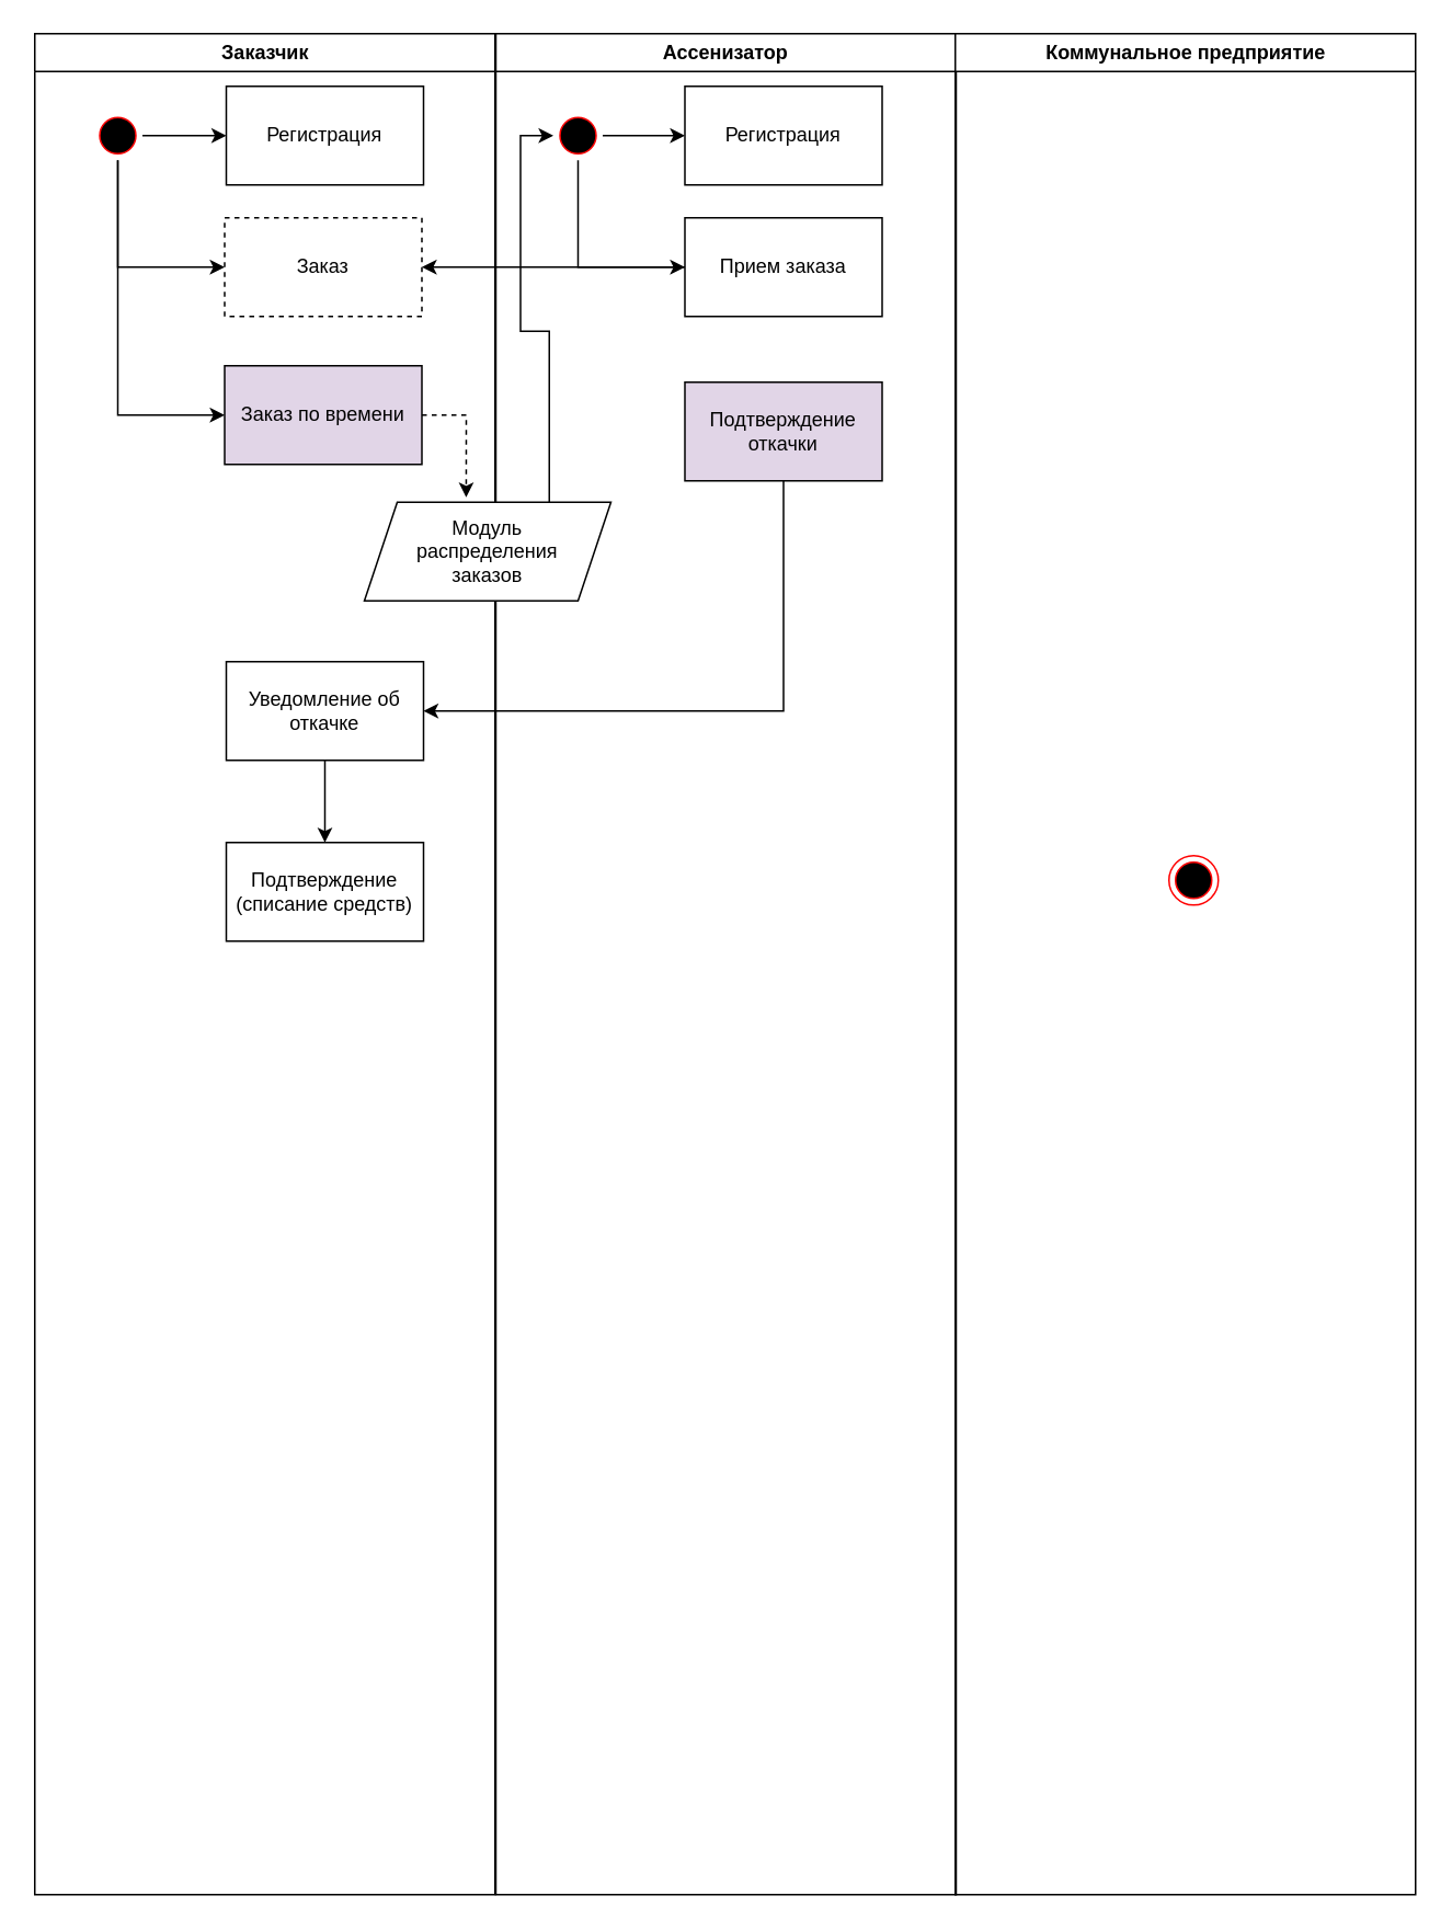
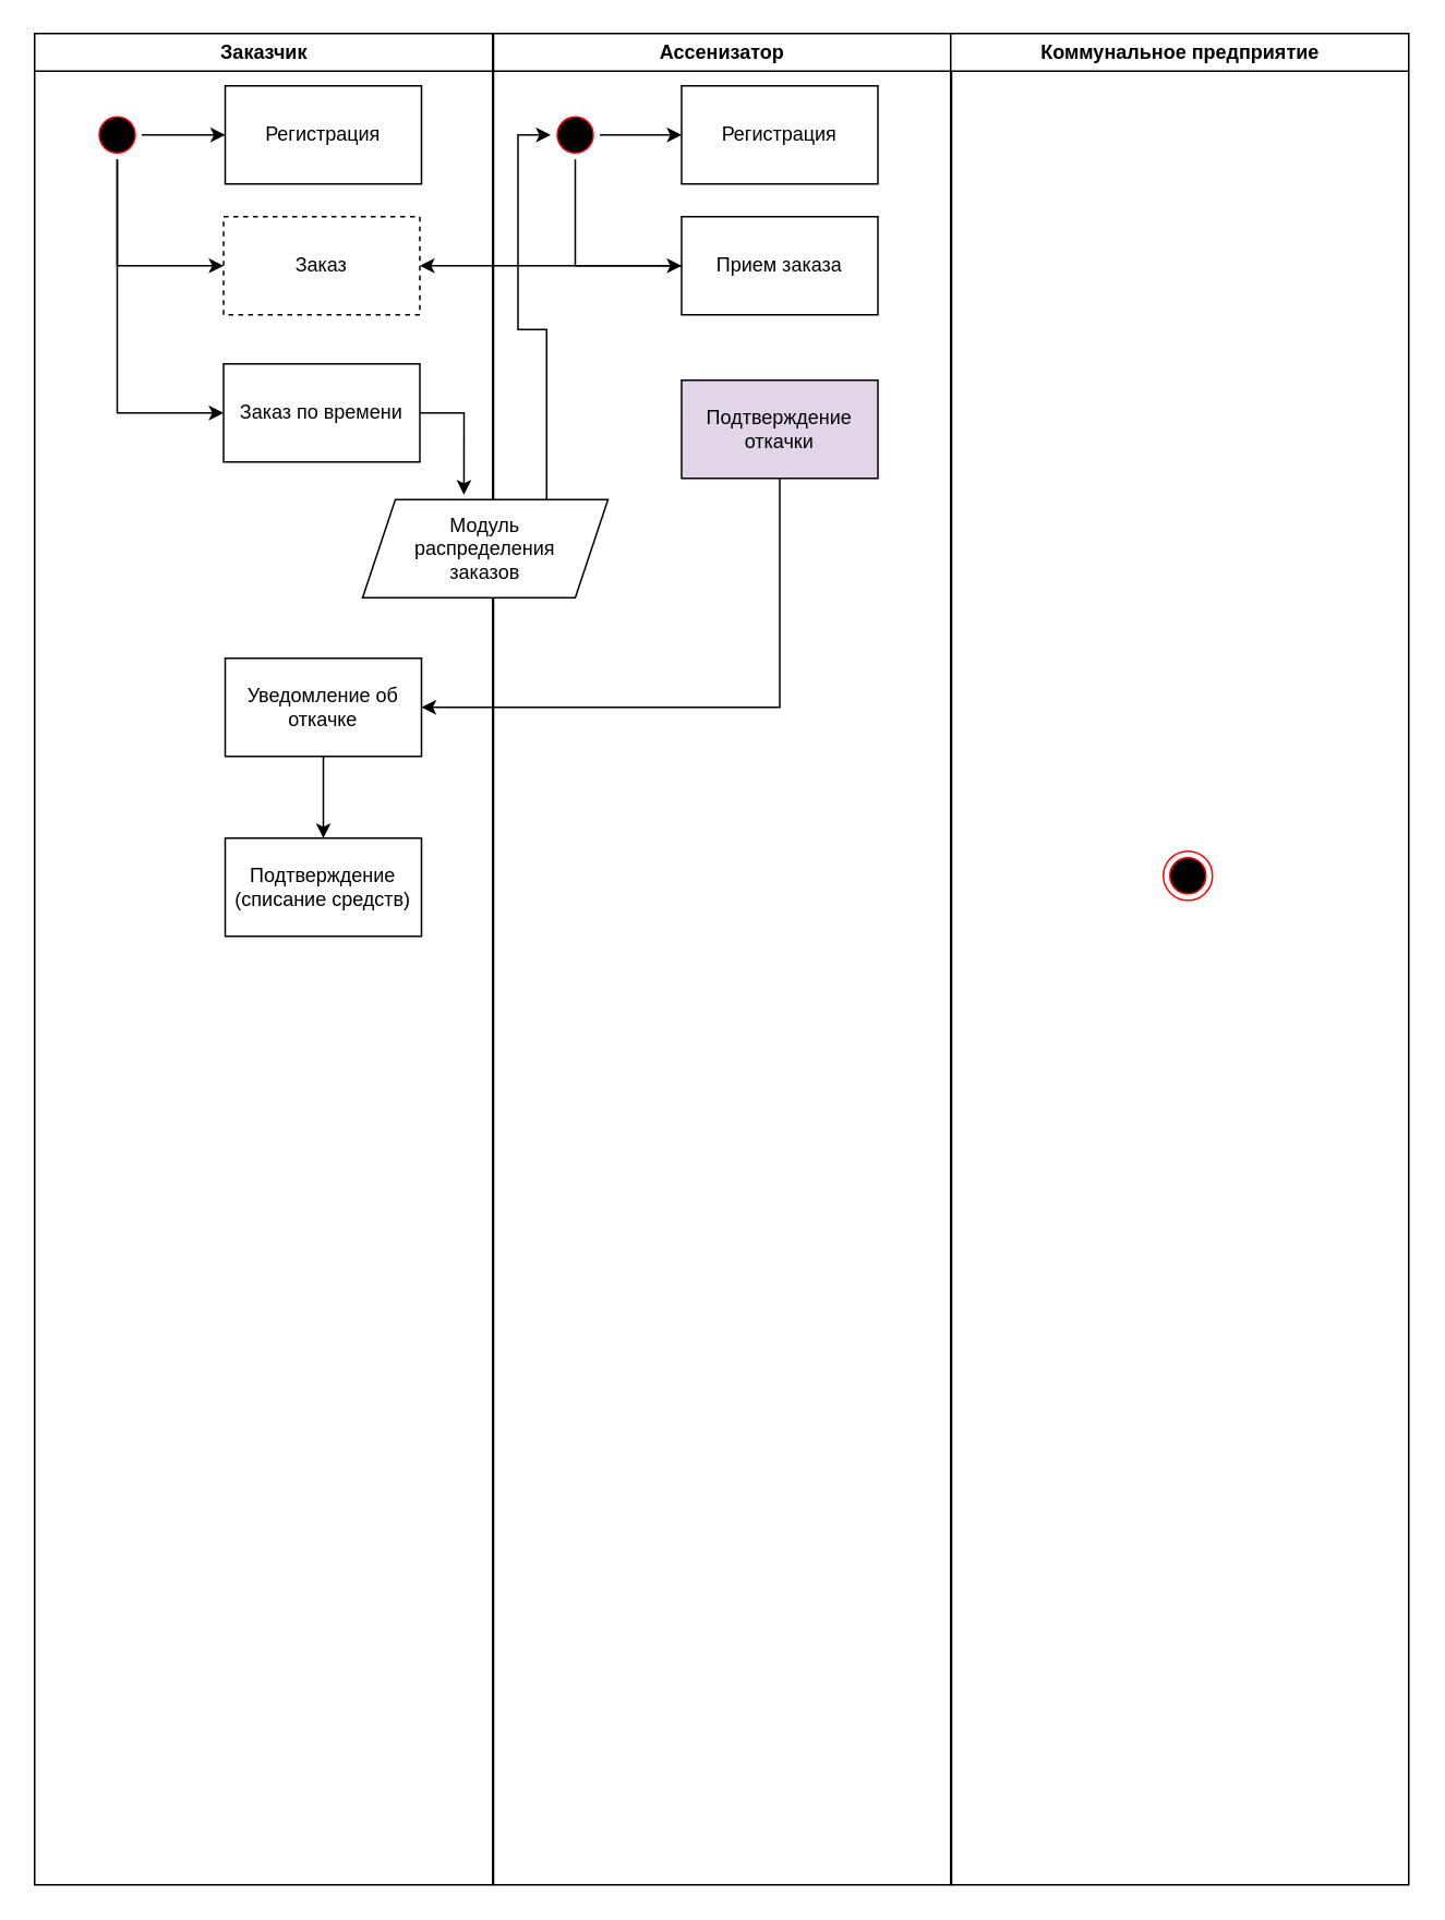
  <mxCell id="0" />
  <mxCell id="1" parent="0" />
  <mxCell id="2" value="Заказчик" style="swimlane;whiteSpace=wrap" parent="1" vertex="1"><mxGeometry x="20.5" y="20" width="280" height="1132" as="geometry"><mxRectangle x="164.5" y="128" width="90" height="30" as="alternateBounds" /></mxGeometry></mxCell>
  <mxCell id="3" style="edgeStyle=orthogonalEdgeStyle;rounded=0;orthogonalLoop=1;jettySize=auto;html=1;entryX=0;entryY=0.5;entryDx=0;entryDy=0;exitX=0.5;exitY=1;exitDx=0;exitDy=0;" edge="1" parent="2" source="5" target="9"><mxGeometry relative="1" as="geometry" /></mxCell>
  <mxCell id="4" style="edgeStyle=orthogonalEdgeStyle;rounded=0;orthogonalLoop=1;jettySize=auto;html=1;entryX=0;entryY=0.5;entryDx=0;entryDy=0;exitX=0.5;exitY=1;exitDx=0;exitDy=0;" edge="1" parent="2" source="5" target="8"><mxGeometry relative="1" as="geometry" /></mxCell>
  <mxCell id="5" value="" style="ellipse;shape=startState;fillColor=#000000;strokeColor=#ff0000;" parent="2" vertex="1"><mxGeometry x="35.5" y="47" width="30" height="30" as="geometry" /></mxCell>
  <mxCell id="6" value="" style="endArrow=classic;html=1;rounded=0;exitX=1;exitY=0.5;exitDx=0;exitDy=0;entryX=0;entryY=0.5;entryDx=0;entryDy=0;" edge="1" parent="2" source="5" target="7"><mxGeometry width="50" height="50" relative="1" as="geometry"><mxPoint x="565.5" y="432" as="sourcePoint" /><mxPoint x="140" y="112" as="targetPoint" /></mxGeometry></mxCell>
  <mxCell id="7" value="Регистрация" style="rounded=0;whiteSpace=wrap;html=1;" vertex="1" parent="2"><mxGeometry x="116.5" y="32" width="120" height="60" as="geometry" /></mxCell>
  <mxCell id="8" value="Заказ" style="rounded=0;whiteSpace=wrap;html=1;dashed=1;" vertex="1" parent="2"><mxGeometry x="115.5" y="112" width="120" height="60" as="geometry" /></mxCell>
- <mxCell id="9" value="Заказ по времени" style="rounded=0;whiteSpace=wrap;html=1;fillColor=#e1d5e7;" vertex="1" parent="2"><mxGeometry x="115.5" y="202" width="120" height="60" as="geometry" /></mxCell>
+ <mxCell id="9" value="Заказ по времени" style="rounded=0;whiteSpace=wrap;html=1;" vertex="1" parent="2"><mxGeometry x="115.5" y="202" width="120" height="60" as="geometry" /></mxCell>
  <mxCell id="10" style="edgeStyle=orthogonalEdgeStyle;rounded=0;orthogonalLoop=1;jettySize=auto;html=1;entryX=0.5;entryY=0;entryDx=0;entryDy=0;" edge="1" parent="2" source="11" target="12"><mxGeometry relative="1" as="geometry" /></mxCell>
  <mxCell id="11" value="Уведомление об&lt;br&gt;откачке" style="rounded=0;whiteSpace=wrap;html=1;" vertex="1" parent="2"><mxGeometry x="116.5" y="382" width="120" height="60" as="geometry" /></mxCell>
  <mxCell id="12" value="Подтверждение&lt;br&gt;(списание средств)" style="rounded=0;whiteSpace=wrap;html=1;" vertex="1" parent="2"><mxGeometry x="116.5" y="492" width="120" height="60" as="geometry" /></mxCell>
  <mxCell id="13" value="Ассенизатор" style="swimlane;whiteSpace=wrap;startSize=23;" parent="1" vertex="1"><mxGeometry x="301" y="20" width="280" height="1132" as="geometry" /></mxCell>
  <mxCell id="14" style="edgeStyle=orthogonalEdgeStyle;rounded=0;orthogonalLoop=1;jettySize=auto;html=1;entryX=0;entryY=0.5;entryDx=0;entryDy=0;" edge="1" parent="13" source="16" target="17"><mxGeometry relative="1" as="geometry" /></mxCell>
  <mxCell id="15" style="edgeStyle=orthogonalEdgeStyle;rounded=0;orthogonalLoop=1;jettySize=auto;html=1;entryX=0;entryY=0.5;entryDx=0;entryDy=0;exitX=0.5;exitY=1;exitDx=0;exitDy=0;" edge="1" parent="13" source="16" target="21"><mxGeometry relative="1" as="geometry" /></mxCell>
  <mxCell id="16" value="" style="ellipse;shape=startState;fillColor=#000000;strokeColor=#ff0000;" parent="13" vertex="1"><mxGeometry x="35" y="47" width="30" height="30" as="geometry" /></mxCell>
  <mxCell id="17" value="Регистрация" style="rounded=0;whiteSpace=wrap;html=1;" vertex="1" parent="13"><mxGeometry x="115" y="32" width="120" height="60" as="geometry" /></mxCell>
  <mxCell id="18" style="edgeStyle=orthogonalEdgeStyle;rounded=0;orthogonalLoop=1;jettySize=auto;html=1;exitX=0.75;exitY=0;exitDx=0;exitDy=0;entryX=0;entryY=0.5;entryDx=0;entryDy=0;" edge="1" parent="13" source="19" target="16"><mxGeometry relative="1" as="geometry" /></mxCell>
  <mxCell id="19" value="Модуль &lt;br&gt;распределения &lt;br&gt;заказов" style="shape=parallelogram;perimeter=parallelogramPerimeter;whiteSpace=wrap;html=1;fixedSize=1;" vertex="1" parent="13"><mxGeometry x="-80" y="285" width="150" height="60" as="geometry" /></mxCell>
  <mxCell id="20" style="edgeStyle=orthogonalEdgeStyle;rounded=0;orthogonalLoop=1;jettySize=auto;html=1;" edge="1" parent="13" source="21" target="8"><mxGeometry relative="1" as="geometry" /></mxCell>
  <mxCell id="21" value="Прием заказа" style="rounded=0;whiteSpace=wrap;html=1;" vertex="1" parent="13"><mxGeometry x="115" y="112" width="120" height="60" as="geometry" /></mxCell>
  <mxCell id="22" value="Подтверждение&lt;br&gt;откачки" style="rounded=0;whiteSpace=wrap;html=1;fillColor=#e1d5e7;" vertex="1" parent="13"><mxGeometry x="115" y="212" width="120" height="60" as="geometry" /></mxCell>
  <mxCell id="23" value="Коммунальное предприятие" style="swimlane;whiteSpace=wrap" parent="1" vertex="1"><mxGeometry x="580.5" y="20" width="280" height="1132" as="geometry" /></mxCell>
  <mxCell id="24" value="" style="ellipse;shape=endState;fillColor=#000000;strokeColor=#ff0000" parent="23" vertex="1"><mxGeometry x="130" y="500" width="30" height="30" as="geometry" /></mxCell>
- <mxCell id="25" style="edgeStyle=orthogonalEdgeStyle;rounded=0;orthogonalLoop=1;jettySize=auto;html=1;entryX=0.413;entryY=-0.05;entryDx=0;entryDy=0;entryPerimeter=0;exitX=1;exitY=0.5;exitDx=0;exitDy=0;dashed=1;" edge="1" parent="1" source="9" target="19"><mxGeometry relative="1" as="geometry"><mxPoint x="286" y="312" as="targetPoint" /></mxGeometry></mxCell>
+ <mxCell id="25" style="edgeStyle=orthogonalEdgeStyle;rounded=0;orthogonalLoop=1;jettySize=auto;html=1;entryX=0.413;entryY=-0.05;entryDx=0;entryDy=0;entryPerimeter=0;exitX=1;exitY=0.5;exitDx=0;exitDy=0;" edge="1" parent="1" source="9" target="19"><mxGeometry relative="1" as="geometry"><mxPoint x="286" y="312" as="targetPoint" /></mxGeometry></mxCell>
  <mxCell id="26" style="edgeStyle=orthogonalEdgeStyle;rounded=0;orthogonalLoop=1;jettySize=auto;html=1;entryX=1;entryY=0.5;entryDx=0;entryDy=0;exitX=0.5;exitY=1;exitDx=0;exitDy=0;" edge="1" parent="1" source="22" target="11"><mxGeometry relative="1" as="geometry" /></mxCell>
